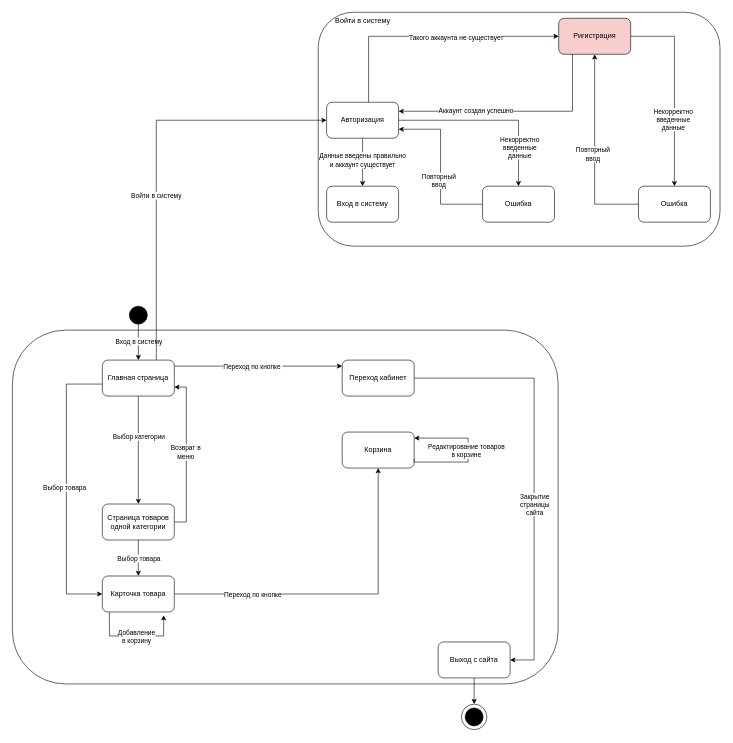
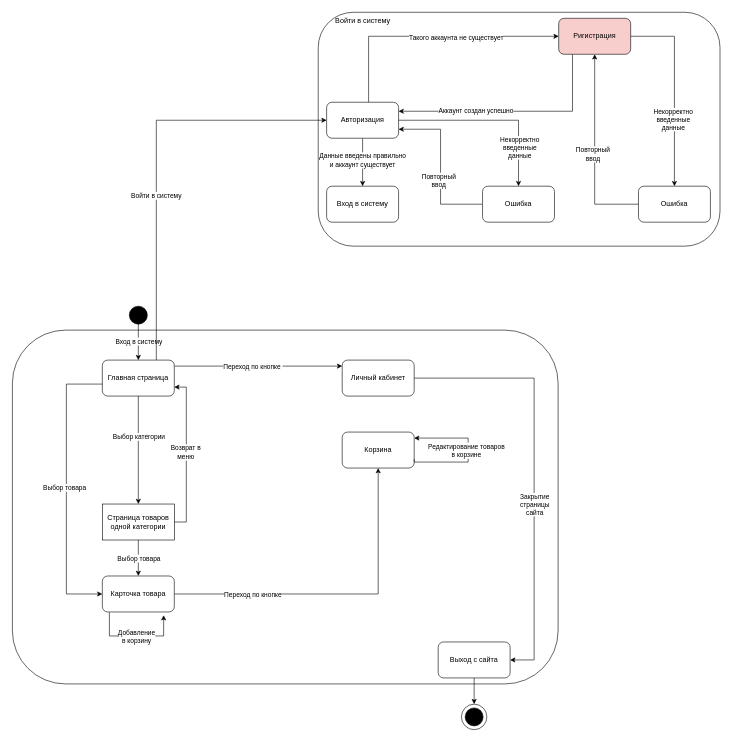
  <mxCell id="0" />
  <mxCell id="1" parent="0" />
  <mxCell id="2" value="" style="rounded=1;whiteSpace=wrap;html=1;" parent="1" vertex="1"><mxGeometry x="530" y="20" width="670" height="390" as="geometry" /></mxCell>
  <mxCell id="3" value="" style="rounded=1;whiteSpace=wrap;html=1;" parent="1" vertex="1"><mxGeometry x="20" y="550" width="910" height="590" as="geometry" /></mxCell>
  <mxCell id="4" value="" style="ellipse;whiteSpace=wrap;html=1;aspect=fixed;" parent="1" vertex="1"><mxGeometry x="768.75" y="1173.75" width="42.5" height="42.5" as="geometry" /></mxCell>
  <mxCell id="5" style="edgeStyle=orthogonalEdgeStyle;rounded=0;orthogonalLoop=1;jettySize=auto;html=1;entryX=0.5;entryY=0;entryDx=0;entryDy=0;" parent="1" source="7" target="12" edge="1"><mxGeometry relative="1" as="geometry" /></mxCell>
  <mxCell id="6" value="Вход в систему" style="edgeLabel;html=1;align=center;verticalAlign=middle;resizable=0;points=[];" parent="5" vertex="1" connectable="0"><mxGeometry x="-0.06" relative="1" as="geometry"><mxPoint as="offset" /></mxGeometry></mxCell>
  <mxCell id="7" value="" style="ellipse;whiteSpace=wrap;html=1;aspect=fixed;fillColor=#000000;" parent="1" vertex="1"><mxGeometry x="215" y="510" width="30" height="30" as="geometry" /></mxCell>
  <mxCell id="8" style="edgeStyle=orthogonalEdgeStyle;rounded=0;orthogonalLoop=1;jettySize=auto;html=1;" parent="1" edge="1"><mxGeometry relative="1" as="geometry"><mxPoint x="290" y="610" as="sourcePoint" /><mxPoint x="570" y="610" as="targetPoint" /></mxGeometry></mxCell>
  <mxCell id="9" value="Переход по кнопке&amp;nbsp;" style="edgeLabel;html=1;align=center;verticalAlign=middle;resizable=0;points=[];" parent="8" vertex="1" connectable="0"><mxGeometry x="-0.276" relative="1" as="geometry"><mxPoint x="29" as="offset" /></mxGeometry></mxCell>
  <mxCell id="10" style="edgeStyle=orthogonalEdgeStyle;rounded=0;orthogonalLoop=1;jettySize=auto;html=1;exitX=0.75;exitY=0;exitDx=0;exitDy=0;entryX=0;entryY=0.5;entryDx=0;entryDy=0;" parent="1" source="12" target="34" edge="1"><mxGeometry relative="1" as="geometry" /></mxCell>
  <mxCell id="11" value="Войти в систему" style="edgeLabel;html=1;align=center;verticalAlign=middle;resizable=0;points=[];" parent="10" vertex="1" connectable="0"><mxGeometry x="-0.196" y="1" relative="1" as="geometry"><mxPoint as="offset" /></mxGeometry></mxCell>
  <mxCell id="12" value="Главная страница" style="rounded=1;whiteSpace=wrap;html=1;" parent="1" vertex="1"><mxGeometry x="170" y="600" width="120" height="60" as="geometry" /></mxCell>
  <mxCell id="13" style="edgeStyle=orthogonalEdgeStyle;rounded=0;orthogonalLoop=1;jettySize=auto;html=1;entryX=0.5;entryY=0;entryDx=0;entryDy=0;exitX=0.5;exitY=1;exitDx=0;exitDy=0;" parent="1" source="12" target="21" edge="1"><mxGeometry relative="1" as="geometry"><mxPoint x="230" y="780" as="sourcePoint" /></mxGeometry></mxCell>
  <mxCell id="14" value="Выбор категории" style="edgeLabel;html=1;align=center;verticalAlign=middle;resizable=0;points=[];" parent="13" vertex="1" connectable="0"><mxGeometry x="-0.387" y="-1" relative="1" as="geometry"><mxPoint x="1" y="12" as="offset" /></mxGeometry></mxCell>
  <mxCell id="15" style="edgeStyle=orthogonalEdgeStyle;rounded=0;orthogonalLoop=1;jettySize=auto;html=1;entryX=0;entryY=0.5;entryDx=0;entryDy=0;" parent="1" target="25" edge="1"><mxGeometry relative="1" as="geometry"><mxPoint x="160" y="1000" as="targetPoint" /><Array as="points"><mxPoint x="170" y="640" /><mxPoint x="110" y="640" /><mxPoint x="110" y="990" /></Array><mxPoint x="170" y="640" as="sourcePoint" /></mxGeometry></mxCell>
  <mxCell id="16" value="Выбор товара" style="edgeLabel;html=1;align=center;verticalAlign=middle;resizable=0;points=[];" parent="15" vertex="1" connectable="0"><mxGeometry x="-0.014" y="-4" relative="1" as="geometry"><mxPoint as="offset" /></mxGeometry></mxCell>
  <mxCell id="17" style="edgeStyle=orthogonalEdgeStyle;rounded=0;orthogonalLoop=1;jettySize=auto;html=1;" parent="1" source="21" edge="1"><mxGeometry relative="1" as="geometry"><mxPoint x="230" y="960" as="targetPoint" /></mxGeometry></mxCell>
  <mxCell id="18" value="Выбор товара" style="edgeLabel;html=1;align=center;verticalAlign=middle;resizable=0;points=[];" parent="17" vertex="1" connectable="0"><mxGeometry x="0.035" relative="1" as="geometry"><mxPoint as="offset" /></mxGeometry></mxCell>
  <mxCell id="19" style="edgeStyle=orthogonalEdgeStyle;rounded=0;orthogonalLoop=1;jettySize=auto;html=1;entryX=1;entryY=0.75;entryDx=0;entryDy=0;" parent="1" source="21" target="12" edge="1"><mxGeometry relative="1" as="geometry"><Array as="points"><mxPoint x="310" y="870" /><mxPoint x="310" y="645" /></Array></mxGeometry></mxCell>
  <mxCell id="20" value="Возврат в&lt;br&gt;меню" style="edgeLabel;html=1;align=center;verticalAlign=middle;resizable=0;points=[];" parent="19" vertex="1" connectable="0"><mxGeometry x="-0.092" y="2" relative="1" as="geometry"><mxPoint y="-17" as="offset" /></mxGeometry></mxCell>
- <mxCell id="21" value="Страница товаров одной категории" style="rounded=1;whiteSpace=wrap;html=1;" parent="1" vertex="1"><mxGeometry x="170" y="840" width="120" height="60" as="geometry" /></mxCell>
+ <mxCell id="21" value="Страница товаров одной категории" style="whiteSpace=wrap;html=1;rounded=0;" parent="1" vertex="1"><mxGeometry x="170" y="840" width="120" height="60" as="geometry" /></mxCell>
  <mxCell id="22" style="edgeStyle=orthogonalEdgeStyle;rounded=0;orthogonalLoop=1;jettySize=auto;html=1;" parent="1" target="25" edge="1"><mxGeometry relative="1" as="geometry"><mxPoint x="230" y="1020" as="sourcePoint" /></mxGeometry></mxCell>
  <mxCell id="23" style="edgeStyle=orthogonalEdgeStyle;rounded=0;orthogonalLoop=1;jettySize=auto;html=1;" parent="1" source="25" target="51" edge="1"><mxGeometry relative="1" as="geometry" /></mxCell>
  <mxCell id="24" value="Переход по кнопке" style="edgeLabel;html=1;align=center;verticalAlign=middle;resizable=0;points=[];" parent="23" vertex="1" connectable="0"><mxGeometry x="-0.539" y="-4" relative="1" as="geometry"><mxPoint x="3" y="-4" as="offset" /></mxGeometry></mxCell>
  <mxCell id="25" value="Карточка товара" style="rounded=1;whiteSpace=wrap;html=1;" parent="1" vertex="1"><mxGeometry x="170" y="960" width="120" height="60" as="geometry" /></mxCell>
  <mxCell id="26" style="edgeStyle=orthogonalEdgeStyle;rounded=0;orthogonalLoop=1;jettySize=auto;html=1;elbow=vertical;exitX=0.852;exitY=1.09;exitDx=0;exitDy=0;exitPerimeter=0;entryX=0.098;entryY=1.01;entryDx=0;entryDy=0;entryPerimeter=0;startArrow=classic;startFill=1;endArrow=none;endFill=0;" parent="1" source="25" target="25" edge="1"><mxGeometry relative="1" as="geometry"><mxPoint x="150" y="1045" as="sourcePoint" /><mxPoint x="150" y="1085" as="targetPoint" /><Array as="points"><mxPoint x="272" y="1060" /><mxPoint x="182" y="1060" /></Array></mxGeometry></mxCell>
  <mxCell id="27" value="Добавление &lt;br&gt;в корзину" style="edgeLabel;html=1;align=center;verticalAlign=middle;resizable=0;points=[];" parent="26" vertex="1" connectable="0"><mxGeometry x="-0.024" y="1" relative="1" as="geometry"><mxPoint as="offset" /></mxGeometry></mxCell>
  <mxCell id="28" style="edgeStyle=orthogonalEdgeStyle;rounded=0;orthogonalLoop=1;jettySize=auto;html=1;entryX=0.5;entryY=0;entryDx=0;entryDy=0;" parent="1" source="34" target="35" edge="1"><mxGeometry relative="1" as="geometry" /></mxCell>
  <mxCell id="29" value="Данные введены правильно &lt;br&gt;и аккаунт существует" style="edgeLabel;html=1;align=center;verticalAlign=middle;resizable=0;points=[];" parent="28" vertex="1" connectable="0"><mxGeometry x="-0.095" y="-1" relative="1" as="geometry"><mxPoint as="offset" /></mxGeometry></mxCell>
  <mxCell id="30" style="edgeStyle=orthogonalEdgeStyle;rounded=0;orthogonalLoop=1;jettySize=auto;html=1;entryX=0.5;entryY=0;entryDx=0;entryDy=0;" parent="1" source="34" target="41" edge="1"><mxGeometry relative="1" as="geometry"><Array as="points"><mxPoint x="864" y="200" /></Array></mxGeometry></mxCell>
  <mxCell id="31" value="Некорректно&lt;br&gt;введенные&lt;br&gt;данные" style="edgeLabel;html=1;align=center;verticalAlign=middle;resizable=0;points=[];" parent="30" vertex="1" connectable="0"><mxGeometry x="0.582" y="1" relative="1" as="geometry"><mxPoint as="offset" /></mxGeometry></mxCell>
  <mxCell id="32" style="edgeStyle=orthogonalEdgeStyle;rounded=0;orthogonalLoop=1;jettySize=auto;html=1;entryX=0;entryY=0.5;entryDx=0;entryDy=0;" parent="1" source="34" target="46" edge="1"><mxGeometry relative="1" as="geometry"><Array as="points"><mxPoint x="614" y="60" /></Array></mxGeometry></mxCell>
  <mxCell id="33" value="Такого аккаунта не существует" style="edgeLabel;html=1;align=center;verticalAlign=middle;resizable=0;points=[];" parent="32" vertex="1" connectable="0"><mxGeometry x="0.196" y="-4" relative="1" as="geometry"><mxPoint y="-3" as="offset" /></mxGeometry></mxCell>
  <mxCell id="34" value="Авторизация" style="rounded=1;whiteSpace=wrap;html=1;" parent="1" vertex="1"><mxGeometry x="544" y="170" width="120" height="60" as="geometry" /></mxCell>
  <mxCell id="35" value="Вход в систему" style="rounded=1;whiteSpace=wrap;html=1;" parent="1" vertex="1"><mxGeometry x="544" y="310" width="120" height="60" as="geometry" /></mxCell>
  <mxCell id="36" style="edgeStyle=orthogonalEdgeStyle;rounded=0;orthogonalLoop=1;jettySize=auto;html=1;entryX=0.5;entryY=1;entryDx=0;entryDy=0;" parent="1" source="38" target="46" edge="1"><mxGeometry relative="1" as="geometry" /></mxCell>
  <mxCell id="37" value="Повторный &lt;br&gt;ввод" style="edgeLabel;html=1;align=center;verticalAlign=middle;resizable=0;points=[];" parent="36" vertex="1" connectable="0"><mxGeometry x="-0.027" y="4" relative="1" as="geometry"><mxPoint as="offset" /></mxGeometry></mxCell>
  <mxCell id="38" value="Ошибка" style="rounded=1;whiteSpace=wrap;html=1;" parent="1" vertex="1"><mxGeometry x="1064" y="310" width="120" height="60" as="geometry" /></mxCell>
  <mxCell id="39" style="edgeStyle=orthogonalEdgeStyle;rounded=0;orthogonalLoop=1;jettySize=auto;html=1;entryX=1;entryY=0.75;entryDx=0;entryDy=0;" parent="1" source="41" target="34" edge="1"><mxGeometry relative="1" as="geometry" /></mxCell>
  <mxCell id="40" value="Повторный&lt;br&gt;ввод" style="edgeLabel;html=1;align=center;verticalAlign=middle;resizable=0;points=[];" parent="39" vertex="1" connectable="0"><mxGeometry x="-0.171" y="4" relative="1" as="geometry"><mxPoint as="offset" /></mxGeometry></mxCell>
  <mxCell id="41" value="Ошибка" style="rounded=1;whiteSpace=wrap;html=1;" parent="1" vertex="1"><mxGeometry x="804" y="310" width="120" height="60" as="geometry" /></mxCell>
  <mxCell id="42" style="edgeStyle=orthogonalEdgeStyle;rounded=0;orthogonalLoop=1;jettySize=auto;html=1;entryX=1;entryY=0.25;entryDx=0;entryDy=0;" parent="1" source="46" target="34" edge="1"><mxGeometry relative="1" as="geometry"><Array as="points"><mxPoint x="954" y="185" /></Array></mxGeometry></mxCell>
  <mxCell id="43" value="Аккаунт создан успешно" style="edgeLabel;html=1;align=center;verticalAlign=middle;resizable=0;points=[];" parent="42" vertex="1" connectable="0"><mxGeometry x="0.334" y="-4" relative="1" as="geometry"><mxPoint y="3" as="offset" /></mxGeometry></mxCell>
  <mxCell id="44" style="edgeStyle=orthogonalEdgeStyle;rounded=0;orthogonalLoop=1;jettySize=auto;html=1;entryX=0.5;entryY=0;entryDx=0;entryDy=0;" parent="1" source="46" target="38" edge="1"><mxGeometry relative="1" as="geometry" /></mxCell>
  <mxCell id="45" value="Некорректно&lt;br style=&quot;border-color: var(--border-color);&quot;&gt;введенные&lt;br style=&quot;border-color: var(--border-color);&quot;&gt;данные" style="edgeLabel;html=1;align=center;verticalAlign=middle;resizable=0;points=[];" parent="44" vertex="1" connectable="0"><mxGeometry x="0.305" y="-3" relative="1" as="geometry"><mxPoint as="offset" /></mxGeometry></mxCell>
  <mxCell id="46" value="Ригистрация" style="rounded=1;whiteSpace=wrap;html=1;fillColor=#f8cecc;" parent="1" vertex="1"><mxGeometry x="931" y="30" width="120" height="60" as="geometry" /></mxCell>
  <mxCell id="47" style="edgeStyle=orthogonalEdgeStyle;rounded=0;orthogonalLoop=1;jettySize=auto;html=1;entryX=0.5;entryY=0;entryDx=0;entryDy=0;" parent="1" source="48" target="4" edge="1"><mxGeometry relative="1" as="geometry" /></mxCell>
  <mxCell id="48" value="Выход с сайта" style="rounded=1;whiteSpace=wrap;html=1;" parent="1" vertex="1"><mxGeometry x="730" y="1070" width="120" height="60" as="geometry" /></mxCell>
  <mxCell id="49" style="edgeStyle=orthogonalEdgeStyle;rounded=0;orthogonalLoop=1;jettySize=auto;html=1;entryX=1;entryY=0.5;entryDx=0;entryDy=0;" parent="1" source="50" target="48" edge="1"><mxGeometry relative="1" as="geometry"><Array as="points"><mxPoint x="890" y="630" /><mxPoint x="890" y="1100" /></Array></mxGeometry></mxCell>
- <mxCell id="50" value="Переход кабинет" style="rounded=1;whiteSpace=wrap;html=1;" parent="1" vertex="1"><mxGeometry x="570" y="600" width="120" height="60" as="geometry" /></mxCell>
+ <mxCell id="50" value="Личный кабинет" style="rounded=1;whiteSpace=wrap;html=1;" parent="1" vertex="1"><mxGeometry x="570" y="600" width="120" height="60" as="geometry" /></mxCell>
  <mxCell id="51" value="Корзина" style="rounded=1;whiteSpace=wrap;html=1;" parent="1" vertex="1"><mxGeometry x="570" y="720" width="120" height="60" as="geometry" /></mxCell>
  <mxCell id="52" style="edgeStyle=orthogonalEdgeStyle;rounded=0;orthogonalLoop=1;jettySize=auto;html=1;exitX=1;exitY=0.75;exitDx=0;exitDy=0;" parent="1" source="51" target="51" edge="1"><mxGeometry relative="1" as="geometry"><Array as="points"><mxPoint x="690" y="770" /><mxPoint x="780" y="770" /><mxPoint x="780" y="730" /></Array></mxGeometry></mxCell>
  <mxCell id="53" value="Редактирование товаров&lt;br&gt;в корзине" style="edgeLabel;html=1;align=center;verticalAlign=middle;resizable=0;points=[];" parent="52" vertex="1" connectable="0"><mxGeometry x="0.038" y="4" relative="1" as="geometry"><mxPoint y="2" as="offset" /></mxGeometry></mxCell>
  <mxCell id="54" value="Закрытие&lt;br&gt;страницы&lt;br&gt;сайта" style="edgeLabel;html=1;align=center;verticalAlign=middle;resizable=0;points=[];" parent="1" vertex="1" connectable="0"><mxGeometry x="890" y="840" as="geometry" /></mxCell>
  <mxCell id="55" value="" style="ellipse;whiteSpace=wrap;html=1;aspect=fixed;fillColor=#000000;" parent="1" vertex="1"><mxGeometry x="775" y="1180" width="30" height="30" as="geometry" /></mxCell>
  <mxCell id="56" value="Войти в систему" style="text;html=1;align=center;verticalAlign=middle;resizable=0;points=[];autosize=1;strokeColor=none;fillColor=none;" parent="1" vertex="1"><mxGeometry x="544" y="20" width="120" height="30" as="geometry" /></mxCell>
